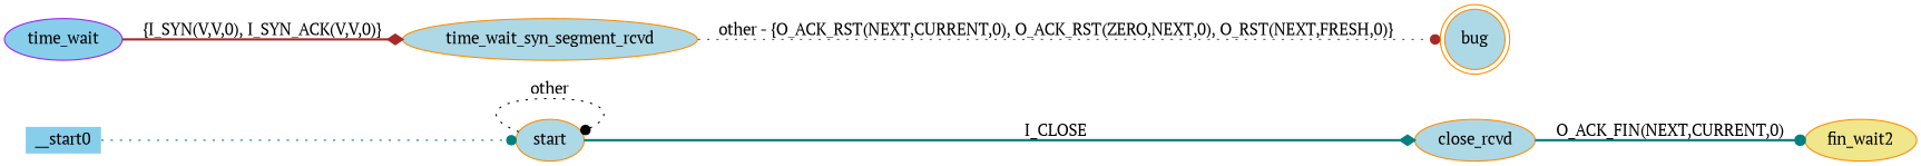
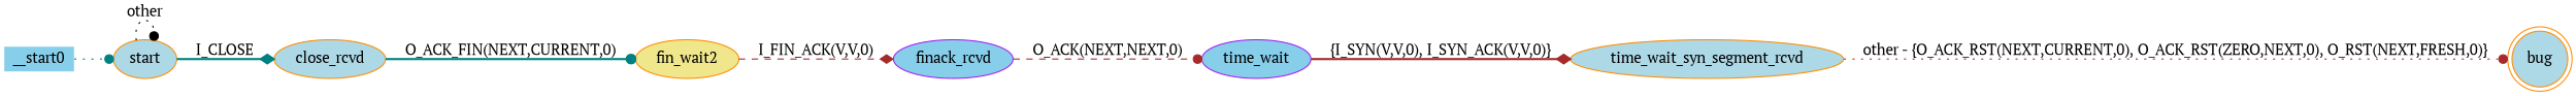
  digraph {
    fontname="PT Serif"
    rankdir=LR
    node [color=darkorange fillcolor=lightblue fontname="PT Serif" style=filled]
    edge [arrowhead=dot color=brown fontname="PT Serif" style=dotted]
    start
    close_rcvd
    fin_wait2 [fillcolor=khaki]
    bug [shape=doublecircle]
+   finack_rcvd [color=purple fillcolor=skyblue]
    time_wait [color=purple fillcolor=skyblue]
    time_wait_syn_segment_rcvd
    __start0 [color=purple fillcolor=skyblue height=0 shape=none width=0]
    start -> start [color=black label=other]
    start -> close_rcvd [arrowhead=diamond color=teal label=I_CLOSE style=bold]
    close_rcvd -> fin_wait2 [color=teal label="O_ACK_FIN(NEXT,CURRENT,0)" style=bold]
+   fin_wait2 -> finack_rcvd [arrowhead=diamond label="I_FIN_ACK(V,V,0)" style=dashed]
+   finack_rcvd -> time_wait [label="O_ACK(NEXT,NEXT,0)" style=dashed]
    time_wait -> time_wait_syn_segment_rcvd [arrowhead=diamond label="{I_SYN(V,V,0), I_SYN_ACK(V,V,0)}" style=bold]
    time_wait_syn_segment_rcvd -> bug [label="other - {O_ACK_RST(NEXT,CURRENT,0), O_ACK_RST(ZERO,NEXT,0), O_RST(NEXT,FRESH,0)}"]
    __start0 -> start [color=teal]
  }
